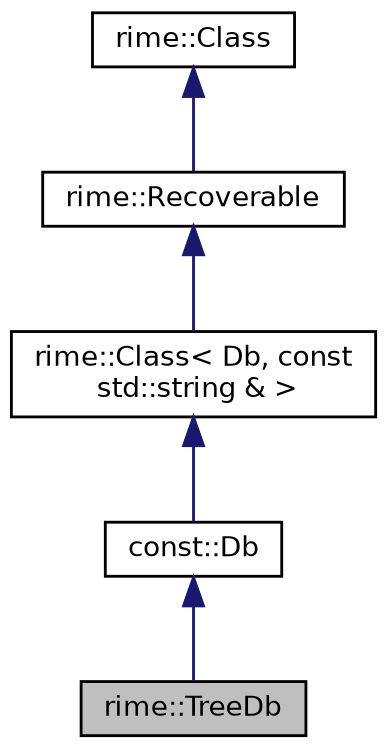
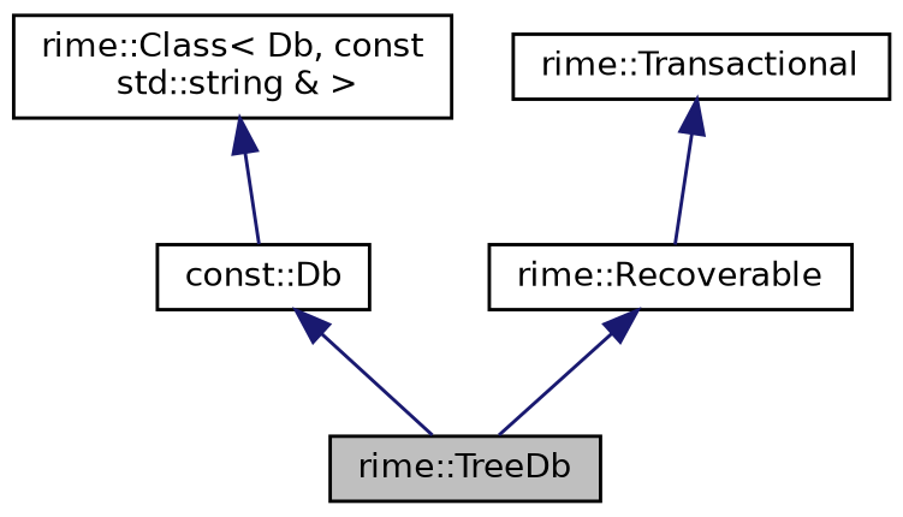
  digraph {
    node [color=black fillcolor=white fontname=Helvetica fontsize=10 shape=record style=filled]
    edge [color=midnightblue dir=back fontname=Helvetica fontsize=10 labelfontname=Helvetica labelfontsize=10 style=solid]
    n1 [fillcolor=grey75 fontcolor=black height=0.2 label="rime::TreeDb" width=0.4]
    n2 [height=0.2 label="const::Db" width=0.4]
    n3 [height=0.2 label="rime::Class\< Db, const\l std::string & \>" width=0.4]
    n4 [height=0.2 label="rime::Recoverable" width=0.4]
-   n5 [height=0.2 label="rime::Class" width=0.4]
+   n5 [height=0.2 label="rime::Transactional" width=0.4]
    n2 -> n1
    n3 -> n2
-   n4 -> n3
+   n4 -> n1
    n5 -> n4
  }
